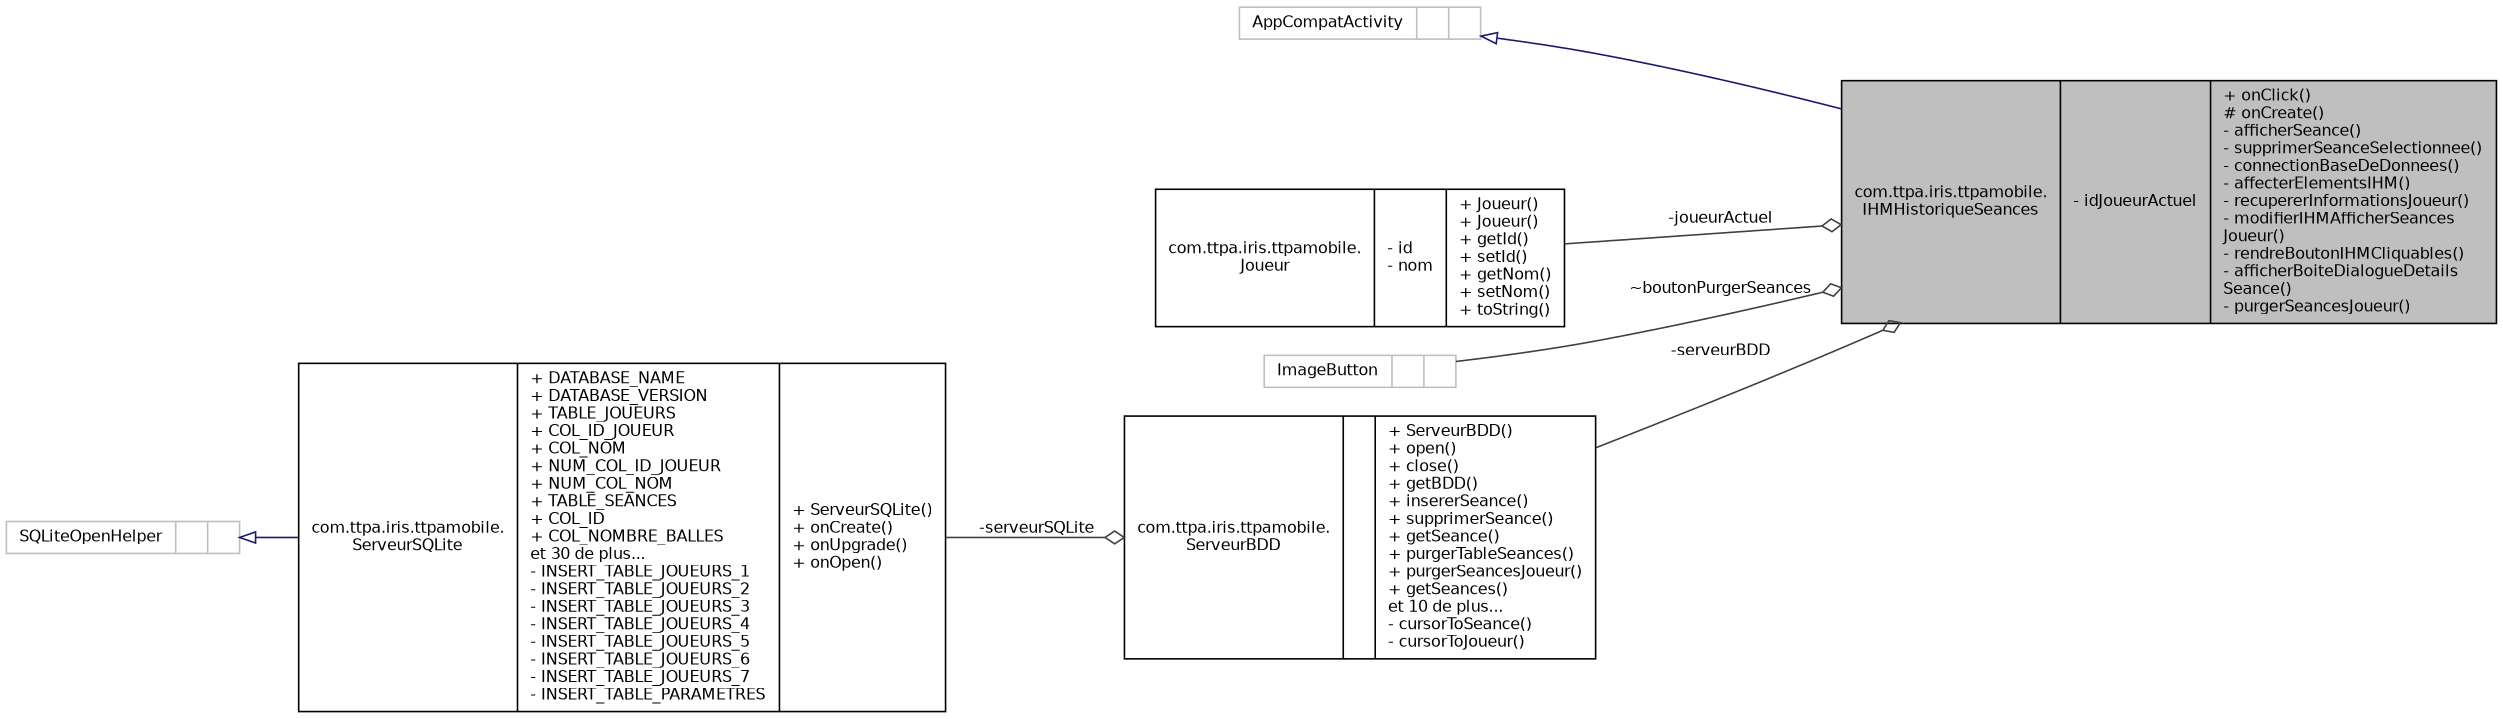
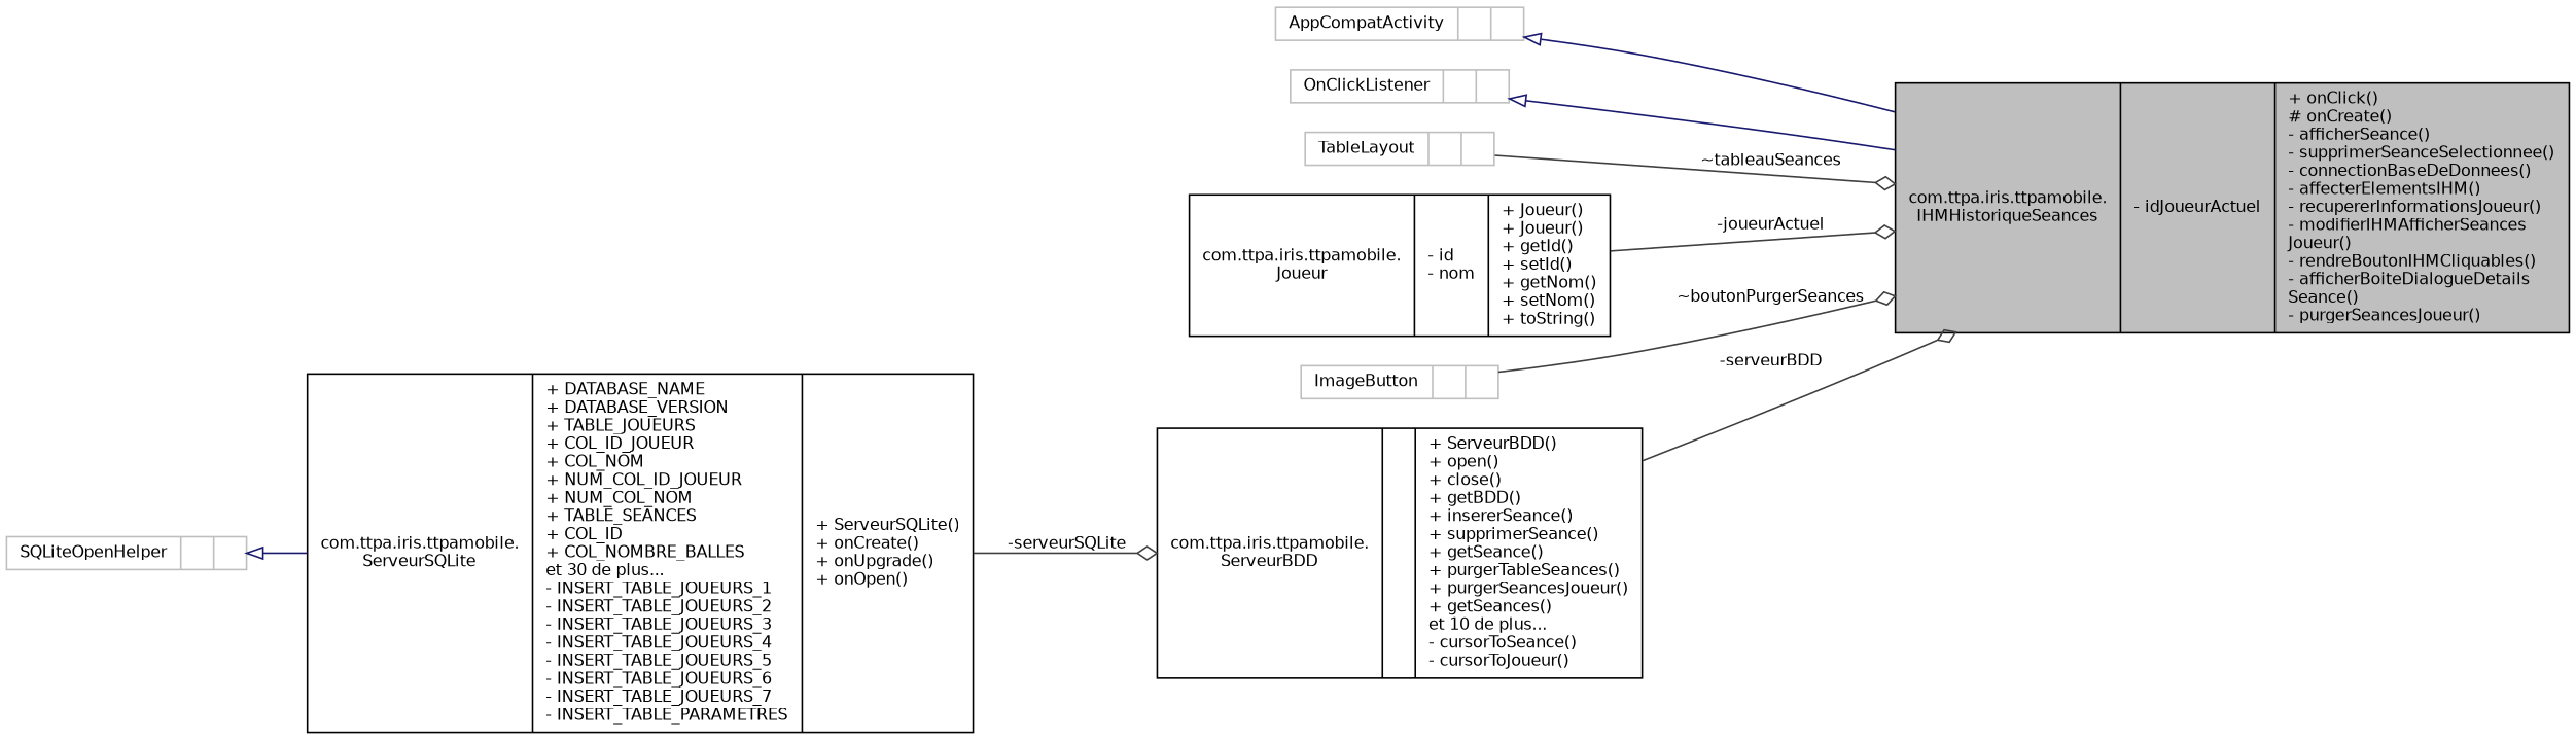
  digraph {
    rankdir=LR
    node [color=grey75 fontname=Helvetica fontsize=10 shape=record]
    edge [color=grey25 fontname=Helvetica fontsize=10 labelfontname=Helvetica labelfontsize=10 style=solid arrowhead=odiamond]
    n1 [color=black fillcolor=grey75 fontcolor=black height=0.2 label="{com.ttpa.iris.ttpamobile.\lIHMHistoriqueSeances\n|- idJoueurActuel\l|+ onClick()\l# onCreate()\l- afficherSeance()\l- supprimerSeanceSelectionnee()\l- connectionBaseDeDonnees()\l- affecterElementsIHM()\l- recupererInformationsJoueur()\l- modifierIHMAfficherSeances\lJoueur()\l- rendreBoutonIHMCliquables()\l- afficherBoiteDialogueDetails\lSeance()\l- purgerSeancesJoueur()\l}" style=filled width=0.4]
    n2 [height=0.2 label="{AppCompatActivity\n||}" width=0.4]
+   n3 [height=0.2 label="{OnClickListener\n||}" width=0.4]
+   n4 [height=0.2 label="{TableLayout\n||}" width=0.4]
    n5 [color=black height=0.2 label="{com.ttpa.iris.ttpamobile.\lJoueur\n|- id\l- nom\l|+ Joueur()\l+ Joueur()\l+ getId()\l+ setId()\l+ getNom()\l+ setNom()\l+ toString()\l}" width=0.4]
    n6 [height=0.2 label="{ImageButton\n||}" width=0.4]
    n7 [color=black height=0.2 label="{com.ttpa.iris.ttpamobile.\lServeurBDD\n||+ ServeurBDD()\l+ open()\l+ close()\l+ getBDD()\l+ insererSeance()\l+ supprimerSeance()\l+ getSeance()\l+ purgerTableSeances()\l+ purgerSeancesJoueur()\l+ getSeances()\let 10 de plus...\l- cursorToSeance()\l- cursorToJoueur()\l}" width=0.4]
    n8 [color=black height=0.2 label="{com.ttpa.iris.ttpamobile.\lServeurSQLite\n|+ DATABASE_NAME\l+ DATABASE_VERSION\l+ TABLE_JOUEURS\l+ COL_ID_JOUEUR\l+ COL_NOM\l+ NUM_COL_ID_JOUEUR\l+ NUM_COL_NOM\l+ TABLE_SEANCES\l+ COL_ID\l+ COL_NOMBRE_BALLES\let 30 de plus...\l- INSERT_TABLE_JOUEURS_1\l- INSERT_TABLE_JOUEURS_2\l- INSERT_TABLE_JOUEURS_3\l- INSERT_TABLE_JOUEURS_4\l- INSERT_TABLE_JOUEURS_5\l- INSERT_TABLE_JOUEURS_6\l- INSERT_TABLE_JOUEURS_7\l- INSERT_TABLE_PARAMETRES\l|+ ServeurSQLite()\l+ onCreate()\l+ onUpgrade()\l+ onOpen()\l}" width=0.4]
    n9 [height=0.2 label="{SQLiteOpenHelper\n||}" width=0.4]
    n2 -> n1 [arrowtail=onormal color=midnightblue dir=back arrowhead=""]
+   n3 -> n1 [arrowtail=onormal color=midnightblue dir=back arrowhead=""]
+   n4 -> n1 [label=" ~tableauSeances"]
    n5 -> n1 [label=" -joueurActuel"]
    n6 -> n1 [label=" ~boutonPurgerSeances"]
    n7 -> n1 [label=" -serveurBDD"]
    n8 -> n7 [label=" -serveurSQLite"]
    n9 -> n8 [arrowtail=onormal color=midnightblue dir=back arrowhead=""]
  }
